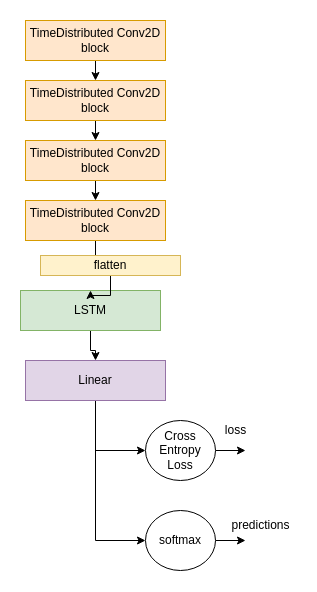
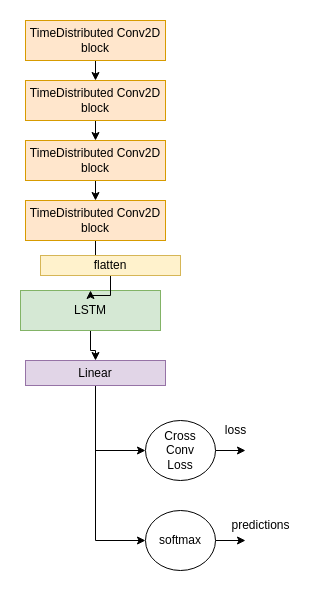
  <mxCell id="0" />
  <mxCell id="1" parent="0" />
  <mxCell id="2" style="edgeStyle=orthogonalEdgeStyle;rounded=0;orthogonalLoop=1;jettySize=auto;html=1;exitX=0.5;exitY=1;exitDx=0;exitDy=0;entryX=0.5;entryY=0;entryDx=0;entryDy=0;" edge="1" parent="1" source="3" target="7"><mxGeometry relative="1" as="geometry" /></mxCell>
  <mxCell id="3" value="TimeDistributed Conv2D block" style="rounded=0;whiteSpace=wrap;html=1;fillColor=#ffe6cc;strokeColor=#d79b00;" vertex="1" parent="1"><mxGeometry x="25" y="20" width="140" height="40" as="geometry" /></mxCell>
  <mxCell id="4" value="" style="edgeStyle=orthogonalEdgeStyle;rounded=0;orthogonalLoop=1;jettySize=auto;html=1;" edge="1" parent="1" source="5" target="14"><mxGeometry relative="1" as="geometry" /></mxCell>
  <mxCell id="5" value="LSTM" style="rounded=0;whiteSpace=wrap;html=1;fillColor=#d5e8d4;strokeColor=#82b366;" vertex="1" parent="1"><mxGeometry x="20" y="290" width="140" height="40" as="geometry" /></mxCell>
  <mxCell id="6" style="edgeStyle=orthogonalEdgeStyle;rounded=0;orthogonalLoop=1;jettySize=auto;html=1;exitX=0.5;exitY=1;exitDx=0;exitDy=0;entryX=0.5;entryY=0;entryDx=0;entryDy=0;" edge="1" parent="1" source="7" target="9"><mxGeometry relative="1" as="geometry" /></mxCell>
  <mxCell id="7" value="TimeDistributed Conv2D block" style="rounded=0;whiteSpace=wrap;html=1;fillColor=#ffe6cc;strokeColor=#d79b00;" vertex="1" parent="1"><mxGeometry x="25" y="80" width="140" height="40" as="geometry" /></mxCell>
  <mxCell id="8" style="edgeStyle=orthogonalEdgeStyle;rounded=0;orthogonalLoop=1;jettySize=auto;html=1;exitX=0.5;exitY=1;exitDx=0;exitDy=0;entryX=0.5;entryY=0;entryDx=0;entryDy=0;" edge="1" parent="1" source="9" target="11"><mxGeometry relative="1" as="geometry" /></mxCell>
  <mxCell id="9" value="TimeDistributed Conv2D block" style="rounded=0;whiteSpace=wrap;html=1;fillColor=#ffe6cc;strokeColor=#d79b00;" vertex="1" parent="1"><mxGeometry x="25" y="140" width="140" height="40" as="geometry" /></mxCell>
  <mxCell id="10" style="edgeStyle=orthogonalEdgeStyle;rounded=0;orthogonalLoop=1;jettySize=auto;html=1;exitX=0.5;exitY=1;exitDx=0;exitDy=0;" edge="1" parent="1" source="11" target="16"><mxGeometry relative="1" as="geometry" /></mxCell>
  <mxCell id="11" value="TimeDistributed Conv2D block" style="rounded=0;whiteSpace=wrap;html=1;fillColor=#ffe6cc;strokeColor=#d79b00;" vertex="1" parent="1"><mxGeometry x="25" y="200" width="140" height="40" as="geometry" /></mxCell>
  <mxCell id="12" style="edgeStyle=orthogonalEdgeStyle;rounded=0;orthogonalLoop=1;jettySize=auto;html=1;exitX=0.5;exitY=1;exitDx=0;exitDy=0;entryX=0;entryY=0.5;entryDx=0;entryDy=0;" edge="1" parent="1" source="14" target="19"><mxGeometry relative="1" as="geometry" /></mxCell>
  <mxCell id="13" style="edgeStyle=orthogonalEdgeStyle;rounded=0;orthogonalLoop=1;jettySize=auto;html=1;exitX=0.5;exitY=1;exitDx=0;exitDy=0;entryX=0;entryY=0.5;entryDx=0;entryDy=0;" edge="1" parent="1" source="14" target="21"><mxGeometry relative="1" as="geometry" /></mxCell>
- <mxCell id="14" value="Linear" style="rounded=0;whiteSpace=wrap;html=1;fillColor=#e1d5e7;strokeColor=#9673a6;" vertex="1" parent="1"><mxGeometry x="25" y="360" width="140" height="40" as="geometry" /></mxCell>
+ <mxCell id="14" value="Linear" style="rounded=0;whiteSpace=wrap;html=1;fillColor=#e1d5e7;strokeColor=#9673a6;" vertex="1" parent="1"><mxGeometry x="25" y="360" width="140" height="25" as="geometry" /></mxCell>
  <mxCell id="15" style="edgeStyle=orthogonalEdgeStyle;rounded=0;orthogonalLoop=1;jettySize=auto;html=1;exitX=0.5;exitY=1;exitDx=0;exitDy=0;" edge="1" parent="1" source="16" target="5"><mxGeometry relative="1" as="geometry" /></mxCell>
  <mxCell id="16" value="flatten" style="rounded=0;whiteSpace=wrap;html=1;fillColor=#fff2cc;strokeColor=#d6b656;" vertex="1" parent="1"><mxGeometry x="40" y="255" width="140" height="20" as="geometry" /></mxCell>
  <mxCell id="17" style="edgeStyle=orthogonalEdgeStyle;rounded=0;orthogonalLoop=1;jettySize=auto;html=1;exitX=0.5;exitY=1;exitDx=0;exitDy=0;" edge="1" parent="1" source="5" target="5"><mxGeometry relative="1" as="geometry" /></mxCell>
  <mxCell id="18" style="edgeStyle=orthogonalEdgeStyle;rounded=0;orthogonalLoop=1;jettySize=auto;html=1;exitX=1;exitY=0.5;exitDx=0;exitDy=0;" edge="1" parent="1" source="19"><mxGeometry relative="1" as="geometry"><mxPoint x="245" y="450" as="targetPoint" /></mxGeometry></mxCell>
- <mxCell id="19" value="Cross&lt;br&gt;Entropy&lt;br&gt;Loss" style="ellipse;whiteSpace=wrap;html=1;" vertex="1" parent="1"><mxGeometry x="145" y="420" width="70" height="60" as="geometry" /></mxCell>
+ <mxCell id="19" value="Cross&lt;br&gt;Conv&lt;br&gt;Loss" style="ellipse;whiteSpace=wrap;html=1;" vertex="1" parent="1"><mxGeometry x="145" y="420" width="70" height="60" as="geometry" /></mxCell>
  <mxCell id="20" style="edgeStyle=orthogonalEdgeStyle;rounded=0;orthogonalLoop=1;jettySize=auto;html=1;exitX=1;exitY=0.5;exitDx=0;exitDy=0;" edge="1" parent="1" source="21"><mxGeometry relative="1" as="geometry"><mxPoint x="245" y="540" as="targetPoint" /></mxGeometry></mxCell>
  <mxCell id="21" value="softmax" style="ellipse;whiteSpace=wrap;html=1;" vertex="1" parent="1"><mxGeometry x="145" y="510" width="70" height="60" as="geometry" /></mxCell>
  <mxCell id="22" value="predictions" style="text;html=1;resizable=0;autosize=1;align=center;verticalAlign=middle;points=[];fillColor=none;strokeColor=none;rounded=0;" vertex="1" parent="1"><mxGeometry x="225" y="515" width="70" height="20" as="geometry" /></mxCell>
  <mxCell id="23" value="loss" style="text;html=1;resizable=0;autosize=1;align=center;verticalAlign=middle;points=[];fillColor=none;strokeColor=none;rounded=0;" vertex="1" parent="1"><mxGeometry x="215" y="420" width="40" height="20" as="geometry" /></mxCell>
